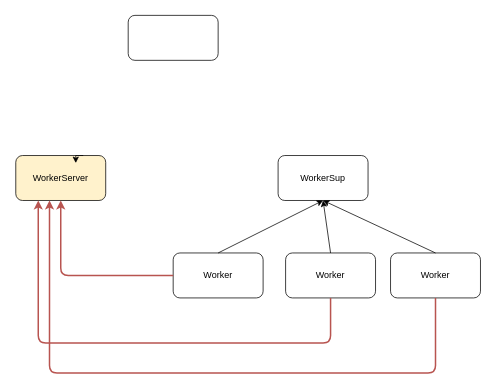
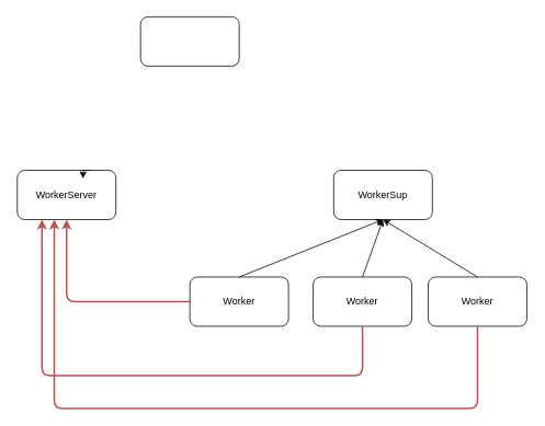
  <mxCell id="0" />
  <mxCell id="1" parent="0" />
  <mxCell id="2" value="Worker" style="rounded=1;whiteSpace=wrap;html=1;" vertex="1" parent="1"><mxGeometry x="230" y="337" width="120" height="60" as="geometry" /></mxCell>
- <mxCell id="3" value="WorkerSup" style="rounded=1;whiteSpace=wrap;html=1;" vertex="1" parent="1"><mxGeometry x="370" y="207" width="120" height="60" as="geometry" /></mxCell>
+ <mxCell id="3" value="WorkerSup" style="rounded=1;whiteSpace=wrap;html=1;" vertex="1" parent="1"><mxGeometry x="405" y="207" width="120" height="60" as="geometry" /></mxCell>
  <mxCell id="4" value="Worker" style="rounded=1;whiteSpace=wrap;html=1;" vertex="1" parent="1"><mxGeometry x="380" y="337" width="120" height="60" as="geometry" /></mxCell>
  <mxCell id="5" value="Worker" style="rounded=1;whiteSpace=wrap;html=1;" vertex="1" parent="1"><mxGeometry x="520" y="337" width="120" height="60" as="geometry" /></mxCell>
  <mxCell id="6" value="" style="endArrow=classic;html=1;entryX=0.5;entryY=1;entryDx=0;entryDy=0;" edge="1" parent="1" target="3"><mxGeometry width="50" height="50" relative="1" as="geometry"><mxPoint x="290" y="337" as="sourcePoint" /><mxPoint x="280" y="417" as="targetPoint" /></mxGeometry></mxCell>
  <mxCell id="7" value="" style="endArrow=classic;html=1;entryX=0.5;entryY=1;entryDx=0;entryDy=0;exitX=0.5;exitY=0;exitDx=0;exitDy=0;" edge="1" parent="1" source="4" target="3"><mxGeometry width="50" height="50" relative="1" as="geometry"><mxPoint x="300" y="347" as="sourcePoint" /><mxPoint x="440" y="277" as="targetPoint" /></mxGeometry></mxCell>
  <mxCell id="8" value="" style="endArrow=classic;html=1;entryX=0.5;entryY=1;entryDx=0;entryDy=0;exitX=0.5;exitY=0;exitDx=0;exitDy=0;" edge="1" parent="1" source="5" target="3"><mxGeometry width="50" height="50" relative="1" as="geometry"><mxPoint x="450" y="347" as="sourcePoint" /><mxPoint x="440" y="277" as="targetPoint" /></mxGeometry></mxCell>
- <mxCell id="9" value="WorkerServer" style="rounded=1;whiteSpace=wrap;html=1;fillColor=#fff2cc;" vertex="1" parent="1"><mxGeometry x="20" y="207" width="120" height="60" as="geometry" /></mxCell>
+ <mxCell id="9" value="WorkerServer" style="rounded=1;whiteSpace=wrap;html=1;" vertex="1" parent="1"><mxGeometry x="20" y="207" width="120" height="60" as="geometry" /></mxCell>
  <mxCell id="10" style="edgeStyle=orthogonalEdgeStyle;rounded=0;orthogonalLoop=1;jettySize=auto;html=1;exitX=0.75;exitY=0;exitDx=0;exitDy=0;entryX=0.667;entryY=0.167;entryDx=0;entryDy=0;entryPerimeter=0;" edge="1" parent="1" source="9" target="9"><mxGeometry relative="1" as="geometry" /></mxCell>
  <mxCell id="11" value="" style="edgeStyle=elbowEdgeStyle;elbow=vertical;endArrow=classic;html=1;exitX=0;exitY=0.5;exitDx=0;exitDy=0;entryX=0.5;entryY=1;entryDx=0;entryDy=0;strokeWidth=2;fillColor=#f8cecc;strokeColor=#b85450;" edge="1" parent="1" source="2" target="9"><mxGeometry width="50" height="50" relative="1" as="geometry"><mxPoint x="20" y="467" as="sourcePoint" /><mxPoint x="70" y="417" as="targetPoint" /><Array as="points"><mxPoint x="170" y="367" /></Array></mxGeometry></mxCell>
  <mxCell id="12" value="" style="edgeStyle=elbowEdgeStyle;elbow=vertical;endArrow=classic;html=1;exitX=0.5;exitY=1;exitDx=0;exitDy=0;entryX=0.5;entryY=1;entryDx=0;entryDy=0;strokeWidth=2;fillColor=#f8cecc;strokeColor=#b85450;" edge="1" parent="1" source="4"><mxGeometry width="50" height="50" relative="1" as="geometry"><mxPoint x="200" y="367" as="sourcePoint" /><mxPoint x="50" y="267" as="targetPoint" /><Array as="points"><mxPoint x="240" y="457" /></Array></mxGeometry></mxCell>
  <mxCell id="13" value="" style="edgeStyle=elbowEdgeStyle;elbow=vertical;endArrow=classic;html=1;exitX=0.5;exitY=1;exitDx=0;exitDy=0;entryX=0.375;entryY=1;entryDx=0;entryDy=0;entryPerimeter=0;fillColor=#f8cecc;strokeColor=#b85450;strokeWidth=2;" edge="1" parent="1" source="5" target="9"><mxGeometry width="50" height="50" relative="1" as="geometry"><mxPoint x="450" y="407" as="sourcePoint" /><mxPoint x="60" y="277" as="targetPoint" /><Array as="points"><mxPoint x="260" y="497" /></Array></mxGeometry></mxCell>
  <mxCell id="14" value="" style="rounded=1;whiteSpace=wrap;html=1;" vertex="1" parent="1"><mxGeometry x="170" y="20" width="120" height="60" as="geometry" /></mxCell>
